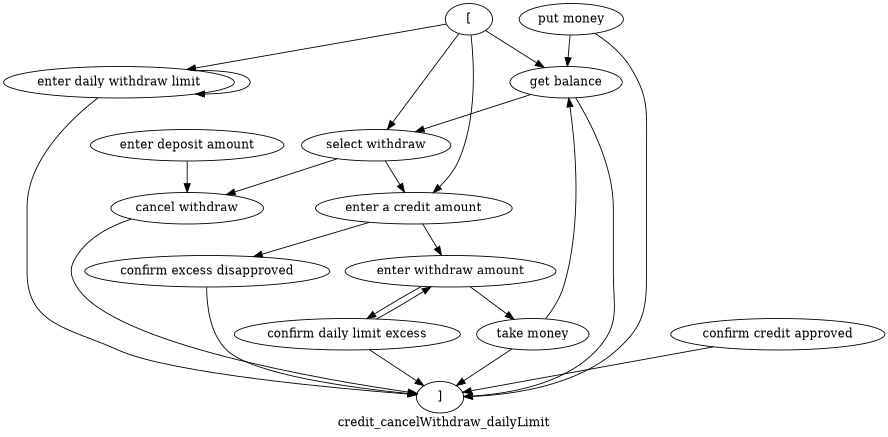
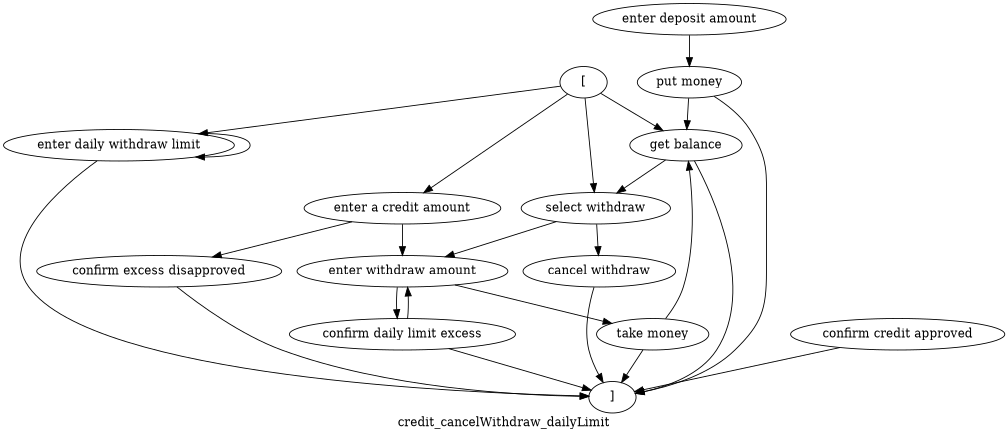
  digraph {
    label=credit_cancelWithdraw_dailyLimit
    rankdir=TB
    n1 [label="get balance"]
    n2 [label="]"]
    n3 [label="select withdraw"]
    n4 [label="enter withdraw amount"]
    n5 [label="cancel withdraw"]
    n6 [label="["]
    n7 [label="enter a credit amount"]
    n8 [label="enter daily withdraw limit"]
    n9 [label="confirm excess disapproved"]
    n10 [label="enter deposit amount"]
    n11 [label="put money"]
    n12 [label="take money"]
    n13 [label="confirm daily limit excess"]
    n14 [label="confirm credit approved"]
    n1 -> n2
    n1 -> n3
-   n3 -> n7
+   n3 -> n4
    n3 -> n5
    n4 -> n12
    n4 -> n13
    n5 -> n2
    n6 -> n1
    n6 -> n3
    n6 -> n7
    n6 -> n8
    n7 -> n4
    n7 -> n9
    n8 -> n2
    n8 -> n8
    n9 -> n2
-   n10 -> n5
+   n10 -> n11
    n11 -> n1
    n11 -> n2
    n12 -> n1
    n12 -> n2
    n13 -> n2
    n13 -> n4
    n14 -> n2
  }
